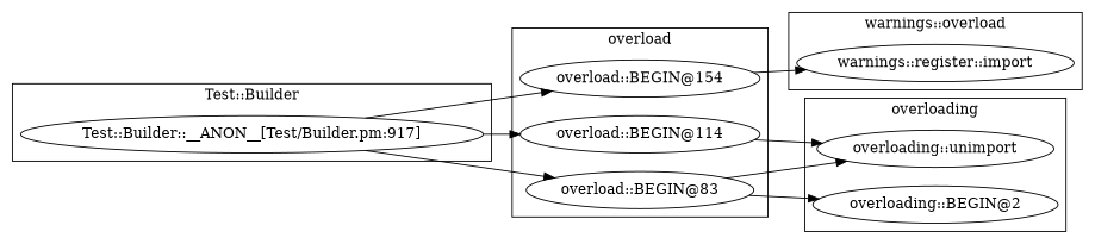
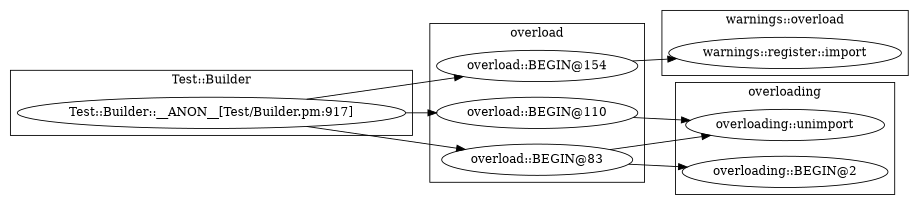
  digraph {
    rankdir=LR
    n1 [label="overload::BEGIN@154"]
-   "overload::BEGIN@114"
+   "overload::BEGIN@114" [label="overload::BEGIN@110"]
    "overload::BEGIN@83"
    "overloading::BEGIN@2"
    "overloading::unimport"
    "warnings::register::import"
    "Test::Builder::__ANON__[Test/Builder.pm:917]"
    subgraph cluster_1 {
      label=overload
      n1
      "overload::BEGIN@114"
      "overload::BEGIN@83"
    }
    subgraph cluster_2 {
      label=overloading
      "overloading::BEGIN@2"
      "overloading::unimport"
    }
    subgraph cluster_3 {
      label="warnings::overload"
      "warnings::register::import"
    }
    subgraph cluster_4 {
      label="Test::Builder"
      "Test::Builder::__ANON__[Test/Builder.pm:917]"
    }
    n1 -> "warnings::register::import"
    "overload::BEGIN@114" -> "overloading::unimport"
    "overload::BEGIN@83" -> "overloading::BEGIN@2"
    "overload::BEGIN@83" -> "overloading::unimport"
    "Test::Builder::__ANON__[Test/Builder.pm:917]" -> n1
    "Test::Builder::__ANON__[Test/Builder.pm:917]" -> "overload::BEGIN@114"
    "Test::Builder::__ANON__[Test/Builder.pm:917]" -> "overload::BEGIN@83"
  }
